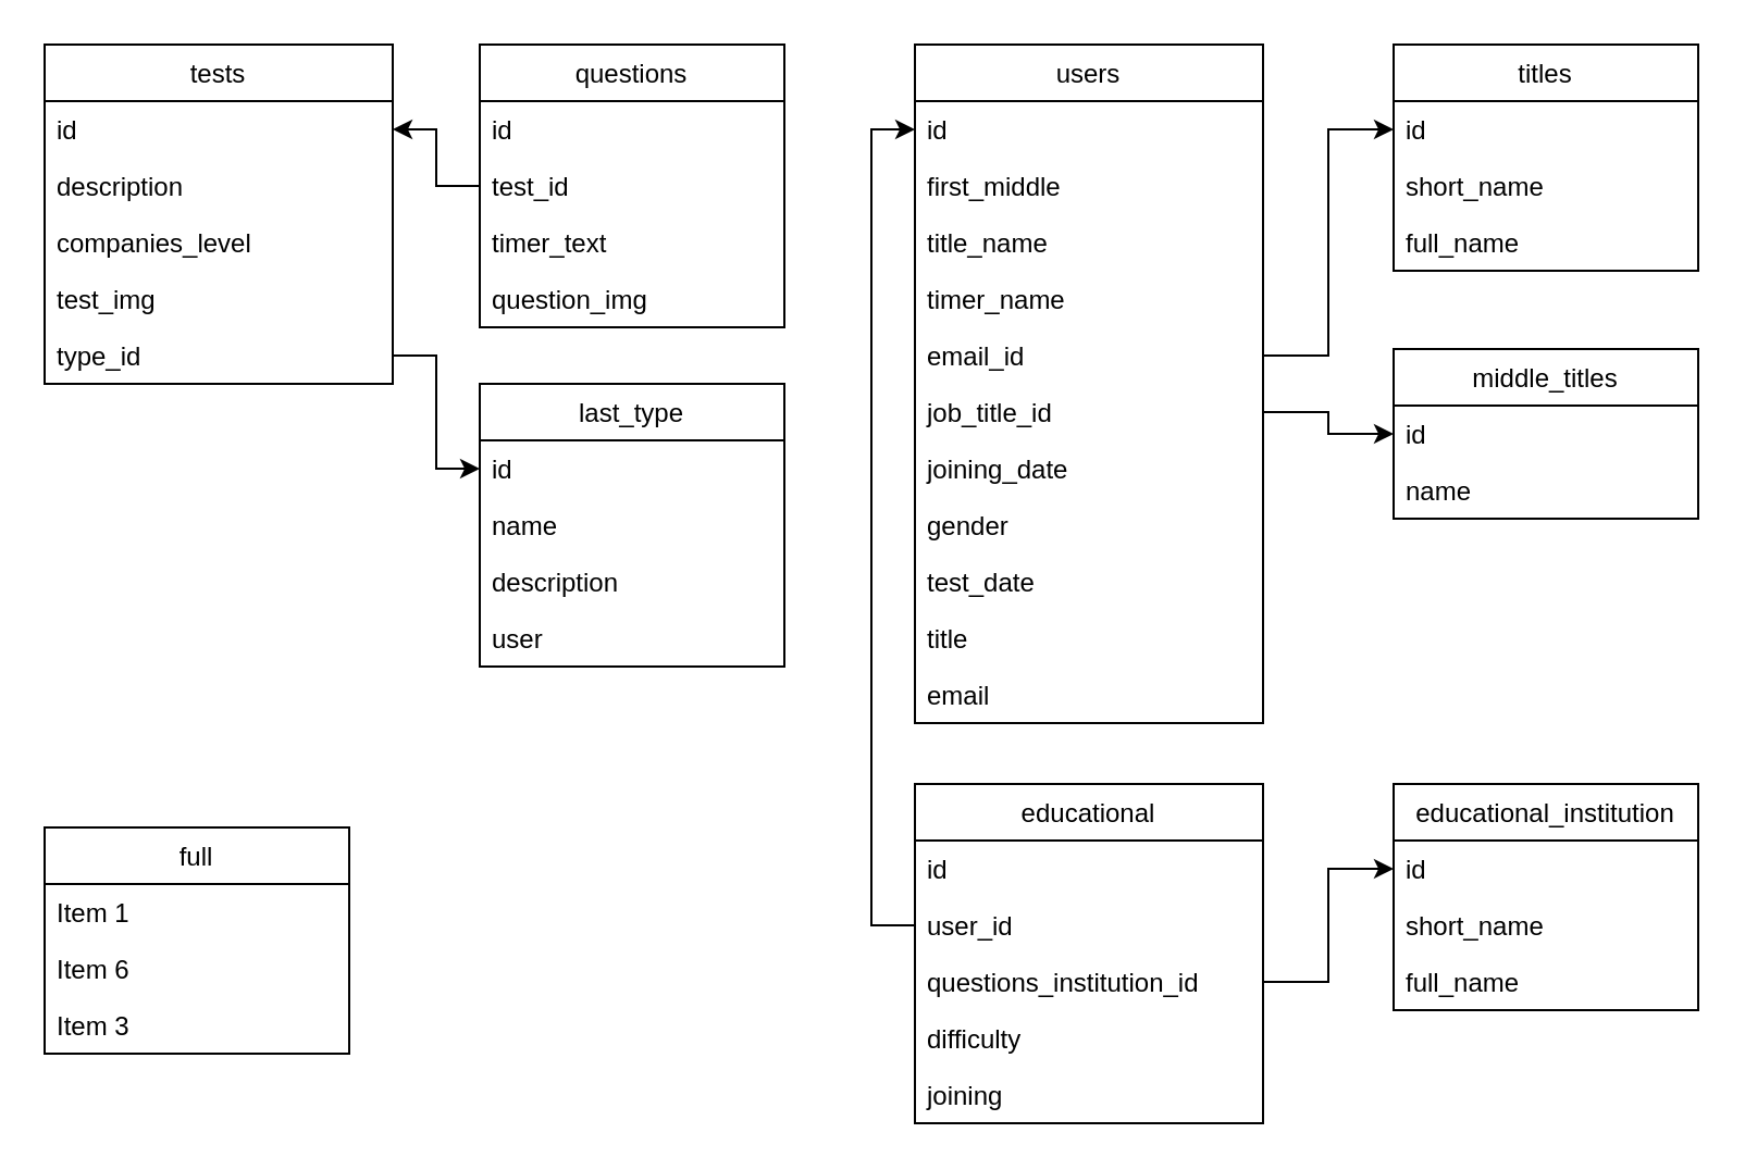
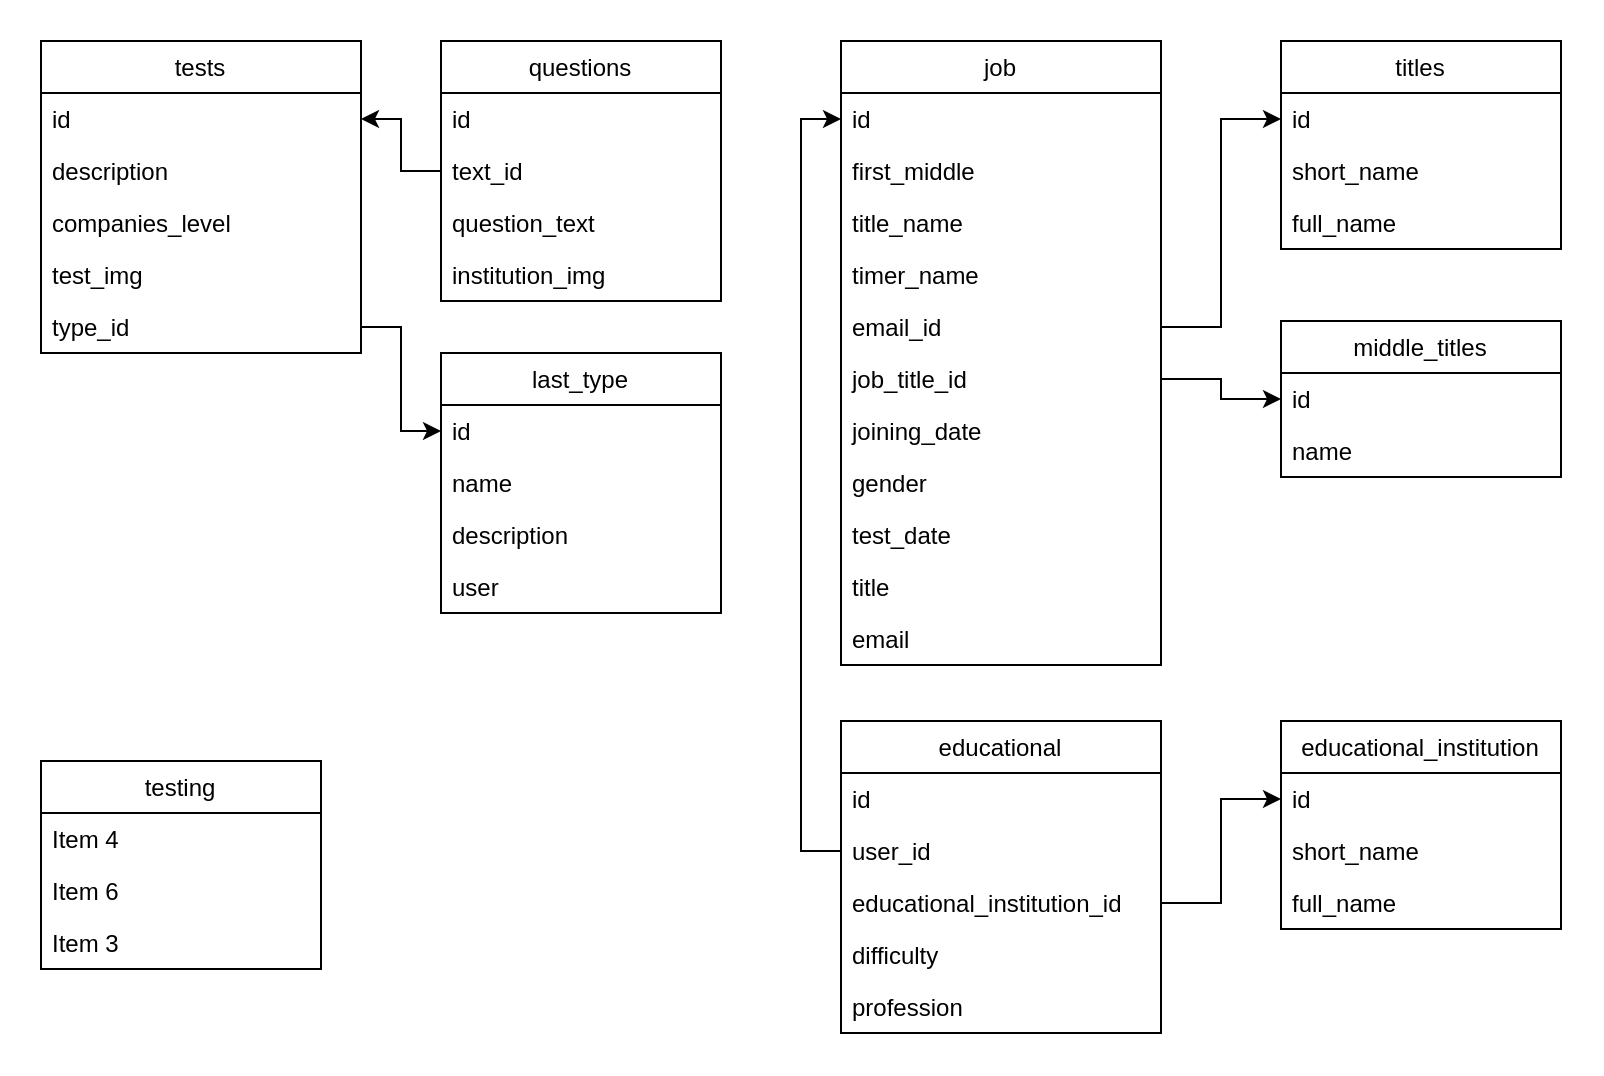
  <mxCell id="0" />
  <mxCell id="1" parent="0" />
  <mxCell id="2" value="tests" style="swimlane;fontStyle=0;childLayout=stackLayout;horizontal=1;startSize=26;horizontalStack=0;resizeParent=1;resizeParentMax=0;resizeLast=0;collapsible=1;marginBottom=0;" parent="1" vertex="1"><mxGeometry x="20" y="20" width="160" height="156" as="geometry" /></mxCell>
  <mxCell id="3" value="id" style="text;strokeColor=none;fillColor=none;align=left;verticalAlign=top;spacingLeft=4;spacingRight=4;overflow=hidden;rotatable=0;points=[[0,0.5],[1,0.5]];portConstraint=eastwest;" parent="2" vertex="1"><mxGeometry y="26" width="160" height="26" as="geometry" /></mxCell>
  <mxCell id="4" value="description" style="text;strokeColor=none;fillColor=none;align=left;verticalAlign=top;spacingLeft=4;spacingRight=4;overflow=hidden;rotatable=0;points=[[0,0.5],[1,0.5]];portConstraint=eastwest;" parent="2" vertex="1"><mxGeometry y="52" width="160" height="26" as="geometry" /></mxCell>
  <mxCell id="5" value="companies_level" style="text;strokeColor=none;fillColor=none;align=left;verticalAlign=top;spacingLeft=4;spacingRight=4;overflow=hidden;rotatable=0;points=[[0,0.5],[1,0.5]];portConstraint=eastwest;" parent="2" vertex="1"><mxGeometry y="78" width="160" height="26" as="geometry" /></mxCell>
  <mxCell id="6" value="test_img" style="text;strokeColor=none;fillColor=none;align=left;verticalAlign=top;spacingLeft=4;spacingRight=4;overflow=hidden;rotatable=0;points=[[0,0.5],[1,0.5]];portConstraint=eastwest;" parent="2" vertex="1"><mxGeometry y="104" width="160" height="26" as="geometry" /></mxCell>
  <mxCell id="7" value="type_id" style="text;strokeColor=none;fillColor=none;align=left;verticalAlign=top;spacingLeft=4;spacingRight=4;overflow=hidden;rotatable=0;points=[[0,0.5],[1,0.5]];portConstraint=eastwest;" parent="2" vertex="1"><mxGeometry y="130" width="160" height="26" as="geometry" /></mxCell>
  <mxCell id="8" value="questions" style="swimlane;fontStyle=0;childLayout=stackLayout;horizontal=1;startSize=26;horizontalStack=0;resizeParent=1;resizeParentMax=0;resizeLast=0;collapsible=1;marginBottom=0;" parent="1" vertex="1"><mxGeometry x="220" y="20" width="140" height="130" as="geometry" /></mxCell>
  <mxCell id="9" value="id" style="text;strokeColor=none;fillColor=none;align=left;verticalAlign=top;spacingLeft=4;spacingRight=4;overflow=hidden;rotatable=0;points=[[0,0.5],[1,0.5]];portConstraint=eastwest;" parent="8" vertex="1"><mxGeometry y="26" width="140" height="26" as="geometry" /></mxCell>
- <mxCell id="10" value="test_id" style="text;strokeColor=none;fillColor=none;align=left;verticalAlign=top;spacingLeft=4;spacingRight=4;overflow=hidden;rotatable=0;points=[[0,0.5],[1,0.5]];portConstraint=eastwest;" parent="8" vertex="1"><mxGeometry y="52" width="140" height="26" as="geometry" /></mxCell>
- <mxCell id="11" value="timer_text" style="text;strokeColor=none;fillColor=none;align=left;verticalAlign=top;spacingLeft=4;spacingRight=4;overflow=hidden;rotatable=0;points=[[0,0.5],[1,0.5]];portConstraint=eastwest;" parent="8" vertex="1"><mxGeometry y="78" width="140" height="26" as="geometry" /></mxCell>
- <mxCell id="12" value="question_img" style="text;strokeColor=none;fillColor=none;align=left;verticalAlign=top;spacingLeft=4;spacingRight=4;overflow=hidden;rotatable=0;points=[[0,0.5],[1,0.5]];portConstraint=eastwest;" parent="8" vertex="1"><mxGeometry y="104" width="140" height="26" as="geometry" /></mxCell>
+ <mxCell id="10" value="text_id" style="text;strokeColor=none;fillColor=none;align=left;verticalAlign=top;spacingLeft=4;spacingRight=4;overflow=hidden;rotatable=0;points=[[0,0.5],[1,0.5]];portConstraint=eastwest;" parent="8" vertex="1"><mxGeometry y="52" width="140" height="26" as="geometry" /></mxCell>
+ <mxCell id="11" value="question_text" style="text;strokeColor=none;fillColor=none;align=left;verticalAlign=top;spacingLeft=4;spacingRight=4;overflow=hidden;rotatable=0;points=[[0,0.5],[1,0.5]];portConstraint=eastwest;" parent="8" vertex="1"><mxGeometry y="78" width="140" height="26" as="geometry" /></mxCell>
+ <mxCell id="12" value="institution_img" style="text;strokeColor=none;fillColor=none;align=left;verticalAlign=top;spacingLeft=4;spacingRight=4;overflow=hidden;rotatable=0;points=[[0,0.5],[1,0.5]];portConstraint=eastwest;" parent="8" vertex="1"><mxGeometry y="104" width="140" height="26" as="geometry" /></mxCell>
  <mxCell id="13" style="edgeStyle=orthogonalEdgeStyle;rounded=0;orthogonalLoop=1;jettySize=auto;html=1;" parent="1" source="10" target="3" edge="1"><mxGeometry relative="1" as="geometry" /></mxCell>
  <mxCell id="14" value="last_type" style="swimlane;fontStyle=0;childLayout=stackLayout;horizontal=1;startSize=26;horizontalStack=0;resizeParent=1;resizeParentMax=0;resizeLast=0;collapsible=1;marginBottom=0;" parent="1" vertex="1"><mxGeometry x="220" y="176" width="140" height="130" as="geometry" /></mxCell>
  <mxCell id="15" value="id" style="text;strokeColor=none;fillColor=none;align=left;verticalAlign=top;spacingLeft=4;spacingRight=4;overflow=hidden;rotatable=0;points=[[0,0.5],[1,0.5]];portConstraint=eastwest;" parent="14" vertex="1"><mxGeometry y="26" width="140" height="26" as="geometry" /></mxCell>
  <mxCell id="16" value="name" style="text;strokeColor=none;fillColor=none;align=left;verticalAlign=top;spacingLeft=4;spacingRight=4;overflow=hidden;rotatable=0;points=[[0,0.5],[1,0.5]];portConstraint=eastwest;" parent="14" vertex="1"><mxGeometry y="52" width="140" height="26" as="geometry" /></mxCell>
  <mxCell id="17" value="description" style="text;strokeColor=none;fillColor=none;align=left;verticalAlign=top;spacingLeft=4;spacingRight=4;overflow=hidden;rotatable=0;points=[[0,0.5],[1,0.5]];portConstraint=eastwest;" parent="14" vertex="1"><mxGeometry y="78" width="140" height="26" as="geometry" /></mxCell>
  <mxCell id="18" value="user" style="text;strokeColor=none;fillColor=none;align=left;verticalAlign=top;spacingLeft=4;spacingRight=4;overflow=hidden;rotatable=0;points=[[0,0.5],[1,0.5]];portConstraint=eastwest;" parent="14" vertex="1"><mxGeometry y="104" width="140" height="26" as="geometry" /></mxCell>
  <mxCell id="19" style="edgeStyle=orthogonalEdgeStyle;rounded=0;orthogonalLoop=1;jettySize=auto;html=1;entryX=0;entryY=0.5;entryDx=0;entryDy=0;" parent="1" source="7" target="15" edge="1"><mxGeometry relative="1" as="geometry" /></mxCell>
- <mxCell id="20" value="full" style="swimlane;fontStyle=0;childLayout=stackLayout;horizontal=1;startSize=26;horizontalStack=0;resizeParent=1;resizeParentMax=0;resizeLast=0;collapsible=1;marginBottom=0;" vertex="1" parent="1"><mxGeometry x="20" y="380" width="140" height="104" as="geometry" /></mxCell>
- <mxCell id="21" value="Item 1" style="text;strokeColor=none;fillColor=none;align=left;verticalAlign=top;spacingLeft=4;spacingRight=4;overflow=hidden;rotatable=0;points=[[0,0.5],[1,0.5]];portConstraint=eastwest;" vertex="1" parent="20"><mxGeometry y="26" width="140" height="26" as="geometry" /></mxCell>
+ <mxCell id="20" value="testing" style="swimlane;fontStyle=0;childLayout=stackLayout;horizontal=1;startSize=26;horizontalStack=0;resizeParent=1;resizeParentMax=0;resizeLast=0;collapsible=1;marginBottom=0;" vertex="1" parent="1"><mxGeometry x="20" y="380" width="140" height="104" as="geometry" /></mxCell>
+ <mxCell id="21" value="Item 4" style="text;strokeColor=none;fillColor=none;align=left;verticalAlign=top;spacingLeft=4;spacingRight=4;overflow=hidden;rotatable=0;points=[[0,0.5],[1,0.5]];portConstraint=eastwest;" vertex="1" parent="20"><mxGeometry y="26" width="140" height="26" as="geometry" /></mxCell>
  <mxCell id="22" value="Item 6" style="text;strokeColor=none;fillColor=none;align=left;verticalAlign=top;spacingLeft=4;spacingRight=4;overflow=hidden;rotatable=0;points=[[0,0.5],[1,0.5]];portConstraint=eastwest;" vertex="1" parent="20"><mxGeometry y="52" width="140" height="26" as="geometry" /></mxCell>
  <mxCell id="23" value="Item 3" style="text;strokeColor=none;fillColor=none;align=left;verticalAlign=top;spacingLeft=4;spacingRight=4;overflow=hidden;rotatable=0;points=[[0,0.5],[1,0.5]];portConstraint=eastwest;" vertex="1" parent="20"><mxGeometry y="78" width="140" height="26" as="geometry" /></mxCell>
- <mxCell id="24" value="users" style="swimlane;fontStyle=0;childLayout=stackLayout;horizontal=1;startSize=26;horizontalStack=0;resizeParent=1;resizeParentMax=0;resizeLast=0;collapsible=1;marginBottom=0;" vertex="1" parent="1"><mxGeometry x="420" y="20" width="160" height="312" as="geometry" /></mxCell>
+ <mxCell id="24" value="job" style="swimlane;fontStyle=0;childLayout=stackLayout;horizontal=1;startSize=26;horizontalStack=0;resizeParent=1;resizeParentMax=0;resizeLast=0;collapsible=1;marginBottom=0;" vertex="1" parent="1"><mxGeometry x="420" y="20" width="160" height="312" as="geometry" /></mxCell>
  <mxCell id="25" value="id" style="text;strokeColor=none;fillColor=none;align=left;verticalAlign=top;spacingLeft=4;spacingRight=4;overflow=hidden;rotatable=0;points=[[0,0.5],[1,0.5]];portConstraint=eastwest;" vertex="1" parent="24"><mxGeometry y="26" width="160" height="26" as="geometry" /></mxCell>
  <mxCell id="26" value="first_middle" style="text;strokeColor=none;fillColor=none;align=left;verticalAlign=top;spacingLeft=4;spacingRight=4;overflow=hidden;rotatable=0;points=[[0,0.5],[1,0.5]];portConstraint=eastwest;" vertex="1" parent="24"><mxGeometry y="52" width="160" height="26" as="geometry" /></mxCell>
  <mxCell id="27" value="title_name" style="text;strokeColor=none;fillColor=none;align=left;verticalAlign=top;spacingLeft=4;spacingRight=4;overflow=hidden;rotatable=0;points=[[0,0.5],[1,0.5]];portConstraint=eastwest;" vertex="1" parent="24"><mxGeometry y="78" width="160" height="26" as="geometry" /></mxCell>
  <mxCell id="28" value="timer_name" style="text;strokeColor=none;fillColor=none;align=left;verticalAlign=top;spacingLeft=4;spacingRight=4;overflow=hidden;rotatable=0;points=[[0,0.5],[1,0.5]];portConstraint=eastwest;" vertex="1" parent="24"><mxGeometry y="104" width="160" height="26" as="geometry" /></mxCell>
  <mxCell id="29" value="email_id" style="text;strokeColor=none;fillColor=none;align=left;verticalAlign=top;spacingLeft=4;spacingRight=4;overflow=hidden;rotatable=0;points=[[0,0.5],[1,0.5]];portConstraint=eastwest;" vertex="1" parent="24"><mxGeometry y="130" width="160" height="26" as="geometry" /></mxCell>
  <mxCell id="30" value="job_title_id" style="text;strokeColor=none;fillColor=none;align=left;verticalAlign=top;spacingLeft=4;spacingRight=4;overflow=hidden;rotatable=0;points=[[0,0.5],[1,0.5]];portConstraint=eastwest;" vertex="1" parent="24"><mxGeometry y="156" width="160" height="26" as="geometry" /></mxCell>
  <mxCell id="31" value="joining_date" style="text;strokeColor=none;fillColor=none;align=left;verticalAlign=top;spacingLeft=4;spacingRight=4;overflow=hidden;rotatable=0;points=[[0,0.5],[1,0.5]];portConstraint=eastwest;" vertex="1" parent="24"><mxGeometry y="182" width="160" height="26" as="geometry" /></mxCell>
  <mxCell id="32" value="gender" style="text;strokeColor=none;fillColor=none;align=left;verticalAlign=top;spacingLeft=4;spacingRight=4;overflow=hidden;rotatable=0;points=[[0,0.5],[1,0.5]];portConstraint=eastwest;" vertex="1" parent="24"><mxGeometry y="208" width="160" height="26" as="geometry" /></mxCell>
  <mxCell id="33" value="test_date" style="text;strokeColor=none;fillColor=none;align=left;verticalAlign=top;spacingLeft=4;spacingRight=4;overflow=hidden;rotatable=0;points=[[0,0.5],[1,0.5]];portConstraint=eastwest;" vertex="1" parent="24"><mxGeometry y="234" width="160" height="26" as="geometry" /></mxCell>
  <mxCell id="34" value="title" style="text;strokeColor=none;fillColor=none;align=left;verticalAlign=top;spacingLeft=4;spacingRight=4;overflow=hidden;rotatable=0;points=[[0,0.5],[1,0.5]];portConstraint=eastwest;" vertex="1" parent="24"><mxGeometry y="260" width="160" height="26" as="geometry" /></mxCell>
  <mxCell id="35" value="email" style="text;strokeColor=none;fillColor=none;align=left;verticalAlign=top;spacingLeft=4;spacingRight=4;overflow=hidden;rotatable=0;points=[[0,0.5],[1,0.5]];portConstraint=eastwest;" vertex="1" parent="24"><mxGeometry y="286" width="160" height="26" as="geometry" /></mxCell>
  <mxCell id="36" value="titles" style="swimlane;fontStyle=0;childLayout=stackLayout;horizontal=1;startSize=26;horizontalStack=0;resizeParent=1;resizeParentMax=0;resizeLast=0;collapsible=1;marginBottom=0;" vertex="1" parent="1"><mxGeometry x="640" y="20" width="140" height="104" as="geometry" /></mxCell>
  <mxCell id="37" value="id" style="text;strokeColor=none;fillColor=none;align=left;verticalAlign=top;spacingLeft=4;spacingRight=4;overflow=hidden;rotatable=0;points=[[0,0.5],[1,0.5]];portConstraint=eastwest;" vertex="1" parent="36"><mxGeometry y="26" width="140" height="26" as="geometry" /></mxCell>
  <mxCell id="38" value="short_name" style="text;strokeColor=none;fillColor=none;align=left;verticalAlign=top;spacingLeft=4;spacingRight=4;overflow=hidden;rotatable=0;points=[[0,0.5],[1,0.5]];portConstraint=eastwest;" vertex="1" parent="36"><mxGeometry y="52" width="140" height="26" as="geometry" /></mxCell>
  <mxCell id="39" value="full_name" style="text;strokeColor=none;fillColor=none;align=left;verticalAlign=top;spacingLeft=4;spacingRight=4;overflow=hidden;rotatable=0;points=[[0,0.5],[1,0.5]];portConstraint=eastwest;" vertex="1" parent="36"><mxGeometry y="78" width="140" height="26" as="geometry" /></mxCell>
  <mxCell id="40" style="edgeStyle=orthogonalEdgeStyle;rounded=0;orthogonalLoop=1;jettySize=auto;html=1;entryX=0;entryY=0.5;entryDx=0;entryDy=0;" edge="1" parent="1" source="29" target="37"><mxGeometry relative="1" as="geometry" /></mxCell>
  <mxCell id="41" value="middle_titles" style="swimlane;fontStyle=0;childLayout=stackLayout;horizontal=1;startSize=26;horizontalStack=0;resizeParent=1;resizeParentMax=0;resizeLast=0;collapsible=1;marginBottom=0;" vertex="1" parent="1"><mxGeometry x="640" y="160" width="140" height="78" as="geometry" /></mxCell>
  <mxCell id="42" value="id" style="text;strokeColor=none;fillColor=none;align=left;verticalAlign=top;spacingLeft=4;spacingRight=4;overflow=hidden;rotatable=0;points=[[0,0.5],[1,0.5]];portConstraint=eastwest;" vertex="1" parent="41"><mxGeometry y="26" width="140" height="26" as="geometry" /></mxCell>
  <mxCell id="43" value="name" style="text;strokeColor=none;fillColor=none;align=left;verticalAlign=top;spacingLeft=4;spacingRight=4;overflow=hidden;rotatable=0;points=[[0,0.5],[1,0.5]];portConstraint=eastwest;" vertex="1" parent="41"><mxGeometry y="52" width="140" height="26" as="geometry" /></mxCell>
  <mxCell id="44" style="edgeStyle=orthogonalEdgeStyle;rounded=0;orthogonalLoop=1;jettySize=auto;html=1;entryX=0;entryY=0.5;entryDx=0;entryDy=0;" edge="1" parent="1" source="30" target="42"><mxGeometry relative="1" as="geometry" /></mxCell>
  <mxCell id="45" value="educational" style="swimlane;fontStyle=0;childLayout=stackLayout;horizontal=1;startSize=26;horizontalStack=0;resizeParent=1;resizeParentMax=0;resizeLast=0;collapsible=1;marginBottom=0;" vertex="1" parent="1"><mxGeometry x="420" y="360" width="160" height="156" as="geometry" /></mxCell>
  <mxCell id="46" value="id" style="text;strokeColor=none;fillColor=none;align=left;verticalAlign=top;spacingLeft=4;spacingRight=4;overflow=hidden;rotatable=0;points=[[0,0.5],[1,0.5]];portConstraint=eastwest;" vertex="1" parent="45"><mxGeometry y="26" width="160" height="26" as="geometry" /></mxCell>
  <mxCell id="47" value="user_id" style="text;strokeColor=none;fillColor=none;align=left;verticalAlign=top;spacingLeft=4;spacingRight=4;overflow=hidden;rotatable=0;points=[[0,0.5],[1,0.5]];portConstraint=eastwest;" vertex="1" parent="45"><mxGeometry y="52" width="160" height="26" as="geometry" /></mxCell>
- <mxCell id="48" value="questions_institution_id" style="text;strokeColor=none;fillColor=none;align=left;verticalAlign=top;spacingLeft=4;spacingRight=4;overflow=hidden;rotatable=0;points=[[0,0.5],[1,0.5]];portConstraint=eastwest;" vertex="1" parent="45"><mxGeometry y="78" width="160" height="26" as="geometry" /></mxCell>
+ <mxCell id="48" value="educational_institution_id" style="text;strokeColor=none;fillColor=none;align=left;verticalAlign=top;spacingLeft=4;spacingRight=4;overflow=hidden;rotatable=0;points=[[0,0.5],[1,0.5]];portConstraint=eastwest;" vertex="1" parent="45"><mxGeometry y="78" width="160" height="26" as="geometry" /></mxCell>
  <mxCell id="49" value="difficulty" style="text;strokeColor=none;fillColor=none;align=left;verticalAlign=top;spacingLeft=4;spacingRight=4;overflow=hidden;rotatable=0;points=[[0,0.5],[1,0.5]];portConstraint=eastwest;" vertex="1" parent="45"><mxGeometry y="104" width="160" height="26" as="geometry" /></mxCell>
- <mxCell id="50" value="joining" style="text;strokeColor=none;fillColor=none;align=left;verticalAlign=top;spacingLeft=4;spacingRight=4;overflow=hidden;rotatable=0;points=[[0,0.5],[1,0.5]];portConstraint=eastwest;" vertex="1" parent="45"><mxGeometry y="130" width="160" height="26" as="geometry" /></mxCell>
+ <mxCell id="50" value="profession" style="text;strokeColor=none;fillColor=none;align=left;verticalAlign=top;spacingLeft=4;spacingRight=4;overflow=hidden;rotatable=0;points=[[0,0.5],[1,0.5]];portConstraint=eastwest;" vertex="1" parent="45"><mxGeometry y="130" width="160" height="26" as="geometry" /></mxCell>
  <mxCell id="51" value="educational_institution" style="swimlane;fontStyle=0;childLayout=stackLayout;horizontal=1;startSize=26;horizontalStack=0;resizeParent=1;resizeParentMax=0;resizeLast=0;collapsible=1;marginBottom=0;" vertex="1" parent="1"><mxGeometry x="640" y="360" width="140" height="104" as="geometry" /></mxCell>
  <mxCell id="52" value="id" style="text;strokeColor=none;fillColor=none;align=left;verticalAlign=top;spacingLeft=4;spacingRight=4;overflow=hidden;rotatable=0;points=[[0,0.5],[1,0.5]];portConstraint=eastwest;" vertex="1" parent="51"><mxGeometry y="26" width="140" height="26" as="geometry" /></mxCell>
  <mxCell id="53" value="short_name" style="text;strokeColor=none;fillColor=none;align=left;verticalAlign=top;spacingLeft=4;spacingRight=4;overflow=hidden;rotatable=0;points=[[0,0.5],[1,0.5]];portConstraint=eastwest;" vertex="1" parent="51"><mxGeometry y="52" width="140" height="26" as="geometry" /></mxCell>
  <mxCell id="54" value="full_name" style="text;strokeColor=none;fillColor=none;align=left;verticalAlign=top;spacingLeft=4;spacingRight=4;overflow=hidden;rotatable=0;points=[[0,0.5],[1,0.5]];portConstraint=eastwest;" vertex="1" parent="51"><mxGeometry y="78" width="140" height="26" as="geometry" /></mxCell>
  <mxCell id="55" style="edgeStyle=orthogonalEdgeStyle;rounded=0;orthogonalLoop=1;jettySize=auto;html=1;" edge="1" parent="1" source="48" target="52"><mxGeometry relative="1" as="geometry" /></mxCell>
  <mxCell id="56" style="edgeStyle=orthogonalEdgeStyle;rounded=0;orthogonalLoop=1;jettySize=auto;html=1;entryX=0;entryY=0.5;entryDx=0;entryDy=0;" edge="1" parent="1" source="47" target="25"><mxGeometry relative="1" as="geometry" /></mxCell>
